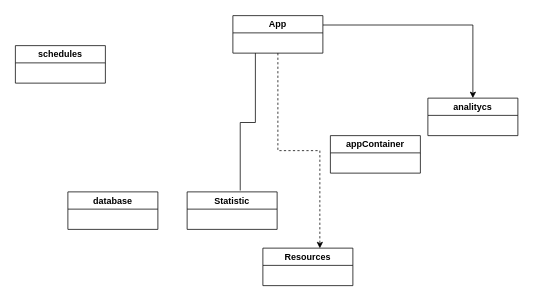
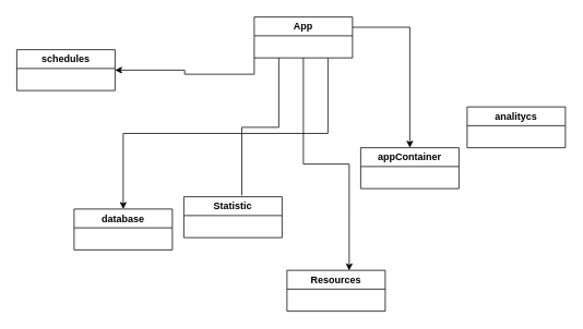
  <mxCell id="0" />
  <mxCell id="1" parent="0" />
+ <mxCell id="2" style="edgeStyle=orthogonalEdgeStyle;rounded=0;orthogonalLoop=1;jettySize=auto;html=1;exitX=0;exitY=1;exitDx=0;exitDy=0;entryX=1;entryY=0.5;entryDx=0;entryDy=0;" edge="1" parent="1" source="7" target="13"><mxGeometry relative="1" as="geometry" /></mxCell>
  <mxCell id="3" style="edgeStyle=orthogonalEdgeStyle;rounded=0;orthogonalLoop=1;jettySize=auto;html=1;exitX=0.25;exitY=1;exitDx=0;exitDy=0;entryX=0.59;entryY=-0.036;entryDx=0;entryDy=0;entryPerimeter=0;endArrow=none;" edge="1" parent="1" source="7" target="8"><mxGeometry relative="1" as="geometry" /></mxCell>
- <mxCell id="4" style="edgeStyle=orthogonalEdgeStyle;rounded=0;orthogonalLoop=1;jettySize=auto;html=1;exitX=0.5;exitY=1;exitDx=0;exitDy=0;entryX=0.633;entryY=0.004;entryDx=0;entryDy=0;entryPerimeter=0;dashed=1;" edge="1" parent="1" source="7" target="12"><mxGeometry relative="1" as="geometry" /></mxCell>
- <mxCell id="6" style="edgeStyle=orthogonalEdgeStyle;rounded=0;orthogonalLoop=1;jettySize=auto;html=1;exitX=1;exitY=0.25;exitDx=0;exitDy=0;" edge="1" parent="1" source="7" target="10"><mxGeometry relative="1" as="geometry" /></mxCell>
+ <mxCell id="4" style="edgeStyle=orthogonalEdgeStyle;rounded=0;orthogonalLoop=1;jettySize=auto;html=1;exitX=0.5;exitY=1;exitDx=0;exitDy=0;entryX=0.633;entryY=0.004;entryDx=0;entryDy=0;entryPerimeter=0;" edge="1" parent="1" source="7" target="12"><mxGeometry relative="1" as="geometry" /></mxCell>
+ <mxCell id="5" style="edgeStyle=orthogonalEdgeStyle;rounded=0;orthogonalLoop=1;jettySize=auto;html=1;exitX=0.75;exitY=1;exitDx=0;exitDy=0;entryX=0.5;entryY=0;entryDx=0;entryDy=0;" edge="1" parent="1" source="7" target="11"><mxGeometry relative="1" as="geometry" /></mxCell>
+ <mxCell id="6" style="edgeStyle=orthogonalEdgeStyle;rounded=0;orthogonalLoop=1;jettySize=auto;html=1;exitX=1;exitY=0.25;exitDx=0;exitDy=0;entryX=0.5;entryY=0;entryDx=0;entryDy=0;" edge="1" parent="1" source="7" target="9"><mxGeometry relative="1" as="geometry" /></mxCell>
  <mxCell id="7" value="App" style="swimlane;whiteSpace=wrap;html=1;startSize=23;" vertex="1" parent="1"><mxGeometry x="310" y="20" width="120" height="50" as="geometry" /></mxCell>
- <mxCell id="8" value="Statistic" style="swimlane;whiteSpace=wrap;html=1;startSize=23;" vertex="1" parent="1"><mxGeometry x="249" y="255" width="120" height="50" as="geometry" /></mxCell>
+ <mxCell id="8" value="Statistic" style="swimlane;whiteSpace=wrap;html=1;startSize=23;" vertex="1" parent="1"><mxGeometry x="224" y="240" width="120" height="50" as="geometry" /></mxCell>
  <mxCell id="9" value="appContainer" style="swimlane;whiteSpace=wrap;html=1;startSize=23;" vertex="1" parent="1"><mxGeometry x="440" y="180" width="120" height="50" as="geometry" /></mxCell>
  <mxCell id="10" value="analitycs" style="swimlane;whiteSpace=wrap;html=1;startSize=23;" vertex="1" parent="1"><mxGeometry x="570" y="130" width="120" height="50" as="geometry" /></mxCell>
  <mxCell id="11" value="database" style="swimlane;whiteSpace=wrap;html=1;startSize=23;" vertex="1" parent="1"><mxGeometry x="90" y="255" width="120" height="50" as="geometry" /></mxCell>
  <mxCell id="12" value="Resources" style="swimlane;whiteSpace=wrap;html=1;startSize=23;" vertex="1" parent="1"><mxGeometry x="350" y="330" width="120" height="50" as="geometry" /></mxCell>
  <mxCell id="13" value="schedules" style="swimlane;whiteSpace=wrap;html=1;startSize=23;" vertex="1" parent="1"><mxGeometry x="20" y="60" width="120" height="50" as="geometry" /></mxCell>
